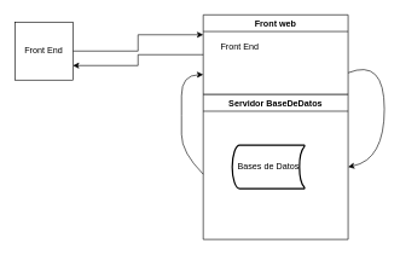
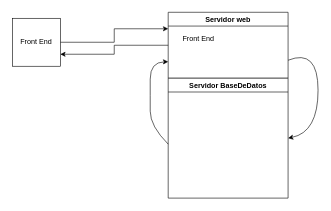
  <mxCell id="0" />
  <mxCell id="1" parent="0" />
  <mxCell id="2" style="edgeStyle=orthogonalEdgeStyle;rounded=0;orthogonalLoop=1;jettySize=auto;html=1;entryX=0;entryY=0.25;entryDx=0;entryDy=0;" edge="1" parent="1" source="3" target="5"><mxGeometry relative="1" as="geometry" /></mxCell>
  <mxCell id="3" value="Front End" style="whiteSpace=wrap;html=1;aspect=fixed;" vertex="1" parent="1"><mxGeometry x="20" y="30" width="80" height="80" as="geometry" /></mxCell>
  <mxCell id="4" style="edgeStyle=orthogonalEdgeStyle;rounded=0;orthogonalLoop=1;jettySize=auto;html=1;exitX=0;exitY=0.5;exitDx=0;exitDy=0;entryX=1;entryY=0.75;entryDx=0;entryDy=0;" edge="1" parent="1" source="5" target="3"><mxGeometry relative="1" as="geometry" /></mxCell>
- <mxCell id="5" value="Front web" style="swimlane;" vertex="1" parent="1"><mxGeometry x="280" y="20" width="200" height="110" as="geometry" /></mxCell>
+ <mxCell id="5" value="Servidor web" style="swimlane;" vertex="1" parent="1"><mxGeometry x="280" y="20" width="200" height="110" as="geometry" /></mxCell>
  <mxCell id="6" value="Front End" style="text;html=1;align=center;verticalAlign=middle;resizable=0;points=[];autosize=1;strokeColor=none;fillColor=none;" vertex="1" parent="5"><mxGeometry x="10" y="30" width="80" height="30" as="geometry" /></mxCell>
  <mxCell id="7" value="Servidor BaseDeDatos" style="swimlane;" vertex="1" parent="1"><mxGeometry x="280" y="130" width="200" height="200" as="geometry" /></mxCell>
- <mxCell id="8" value="Bases de Datos" style="strokeWidth=2;html=1;shape=mxgraph.flowchart.stored_data;whiteSpace=wrap;" vertex="1" parent="7"><mxGeometry x="40" y="70" width="100" height="60" as="geometry" /></mxCell>
  <mxCell id="9" value="" style="curved=1;endArrow=classic;html=1;rounded=0;entryX=1;entryY=0.5;entryDx=0;entryDy=0;" edge="1" parent="1" target="7"><mxGeometry width="50" height="50" relative="1" as="geometry"><mxPoint x="480" y="100" as="sourcePoint" /><mxPoint x="480" y="270" as="targetPoint" /><Array as="points"><mxPoint x="530" y="80" /><mxPoint x="530" y="220" /></Array></mxGeometry></mxCell>
  <mxCell id="10" value="" style="curved=1;endArrow=classic;html=1;rounded=0;entryX=0;entryY=0.75;entryDx=0;entryDy=0;" edge="1" parent="1" target="5"><mxGeometry width="50" height="50" relative="1" as="geometry"><mxPoint x="280" y="240" as="sourcePoint" /><mxPoint x="180" y="260" as="targetPoint" /><Array as="points"><mxPoint x="250" y="210" /><mxPoint x="250" y="160" /><mxPoint x="250" y="103" /></Array></mxGeometry></mxCell>
